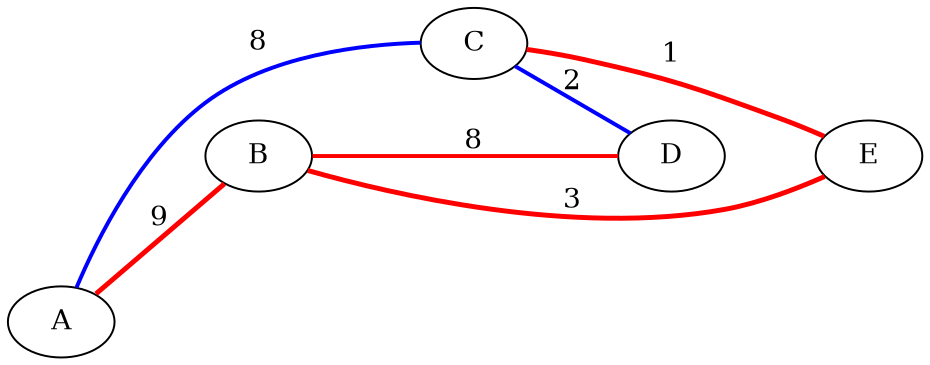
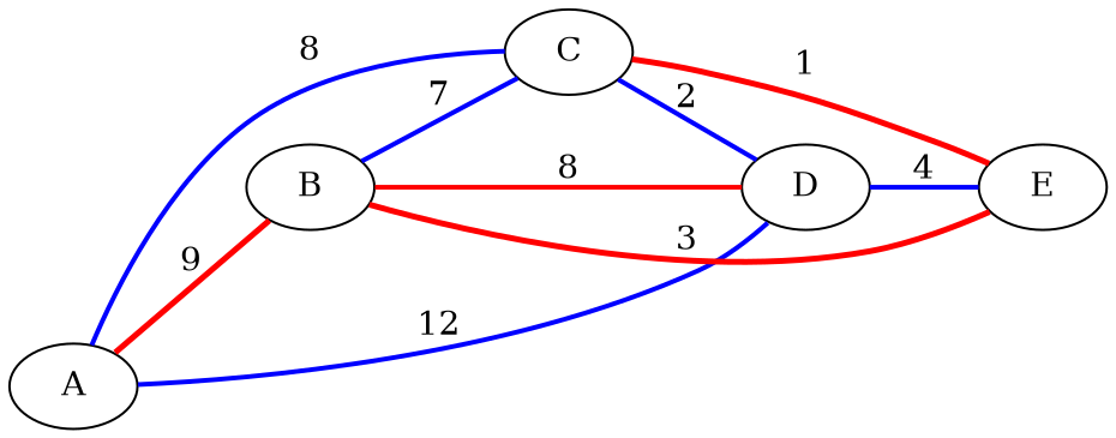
  strict graph {
    rankdir=LR
    edge [color=blue penwidth=2 weight=2]
    A
    B
    C
    D
    E
    A -- B [color=red label=9 penwidth=2.5]
    A -- C [label=8 weight=8]
+   A -- D [label=12 weight=12]
+   B -- C [label=7 weight=7]
    B -- D [color=red label=8 weight=8]
    B -- E [color=red label=3 penwidth=2.5 weight=3]
    C -- D [label=2]
    C -- E [color=red label=1 penwidth=2.5 weight=1]
+   D -- E [label=4 weight=4]
  }
